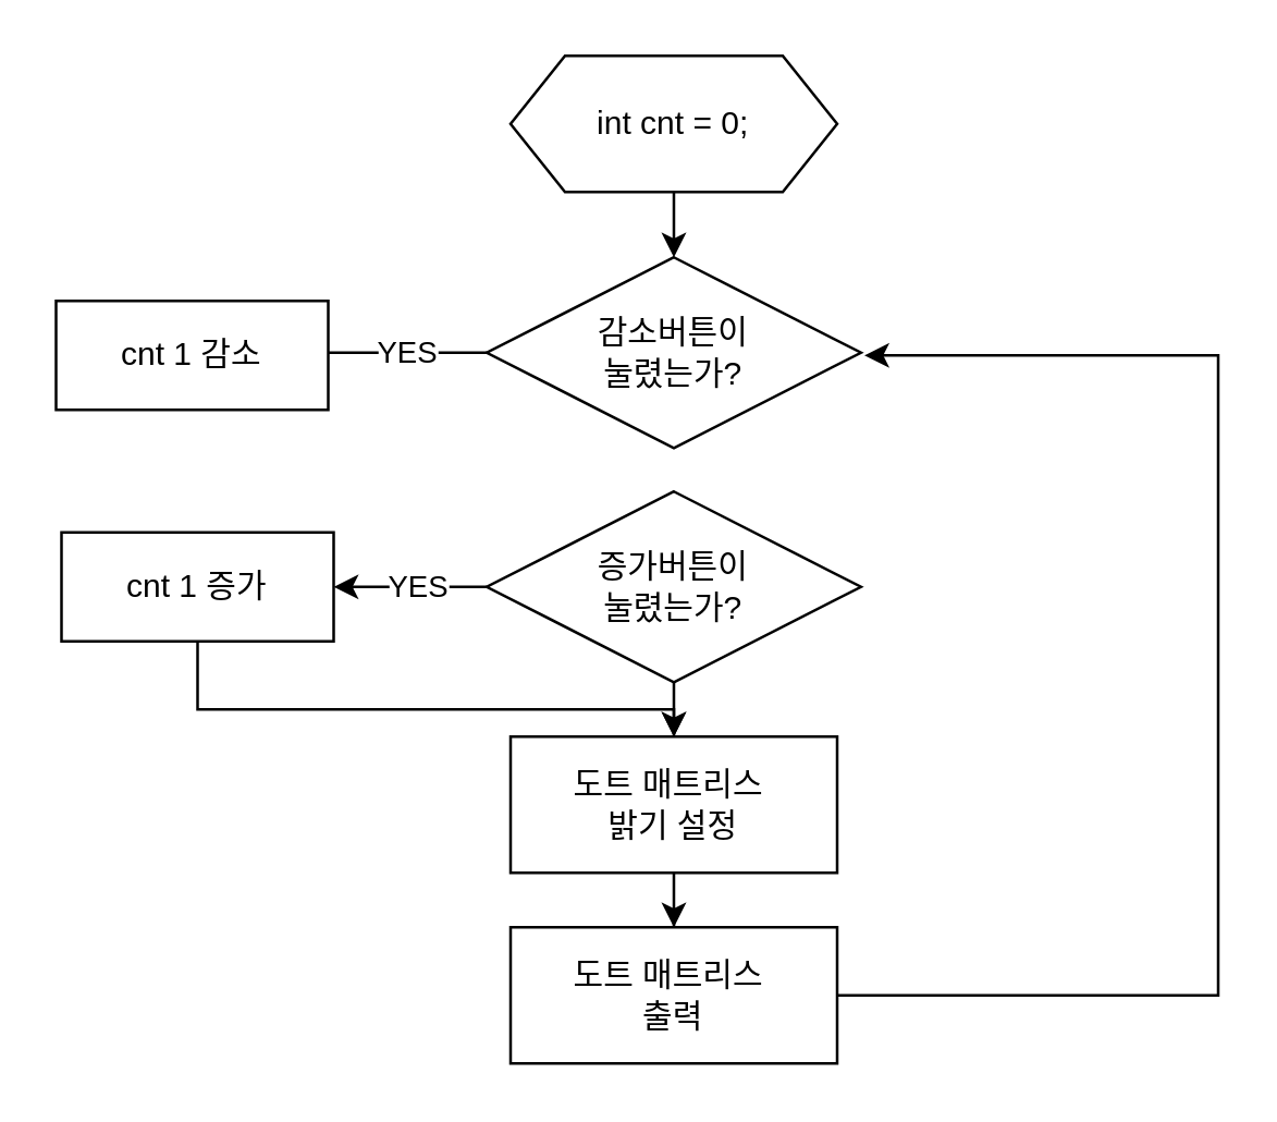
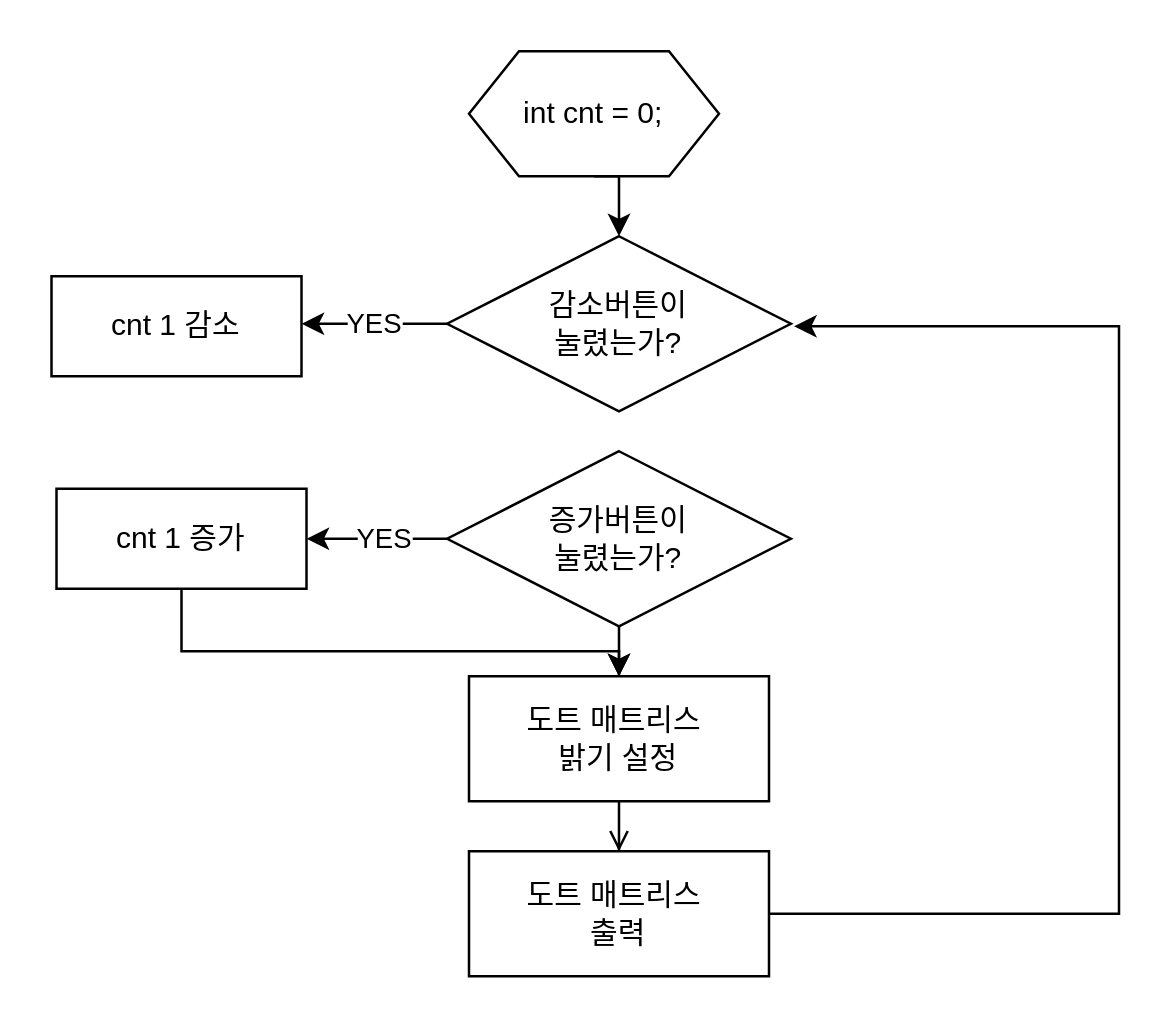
  <mxCell id="0" />
  <mxCell id="1" parent="0" />
  <mxCell id="2" style="edgeStyle=orthogonalEdgeStyle;rounded=0;orthogonalLoop=1;jettySize=auto;html=1;exitX=0.5;exitY=1;exitDx=0;exitDy=0;entryX=0.5;entryY=0;entryDx=0;entryDy=0;" edge="1" parent="1" source="3" target="5"><mxGeometry relative="1" as="geometry" /></mxCell>
- <mxCell id="3" value="int cnt = 0;" style="shape=hexagon;perimeter=hexagonPerimeter2;whiteSpace=wrap;html=1;fixedSize=1;fillColor=#FFFFFF;" vertex="1" parent="1"><mxGeometry x="187" y="20" width="120" height="50" as="geometry" /></mxCell>
- <mxCell id="4" value="YES" style="edgeStyle=orthogonalEdgeStyle;rounded=0;orthogonalLoop=1;jettySize=auto;html=1;exitX=0;exitY=0.5;exitDx=0;exitDy=0;endArrow=none;" edge="1" parent="1" source="5" target="10"><mxGeometry relative="1" as="geometry"><mxPoint x="147" y="135" as="targetPoint" /><Array as="points"><mxPoint x="137" y="129" /><mxPoint x="137" y="129" /></Array></mxGeometry></mxCell>
+ <mxCell id="3" value="int cnt = 0;" style="shape=hexagon;perimeter=hexagonPerimeter2;whiteSpace=wrap;html=1;fixedSize=1;fillColor=#FFFFFF;" vertex="1" parent="1"><mxGeometry x="187" y="20" width="100" height="50" as="geometry" /></mxCell>
+ <mxCell id="4" value="YES" style="edgeStyle=orthogonalEdgeStyle;rounded=0;orthogonalLoop=1;jettySize=auto;html=1;exitX=0;exitY=0.5;exitDx=0;exitDy=0;" edge="1" parent="1" source="5" target="10"><mxGeometry relative="1" as="geometry"><mxPoint x="147" y="135" as="targetPoint" /><Array as="points"><mxPoint x="137" y="129" /><mxPoint x="137" y="129" /></Array></mxGeometry></mxCell>
  <mxCell id="5" value="감소버튼이 &lt;br&gt;눌렸는가?" style="rhombus;whiteSpace=wrap;html=1;fillColor=#FFFFFF;" vertex="1" parent="1"><mxGeometry x="178.25" y="94" width="137.5" height="70" as="geometry" /></mxCell>
  <mxCell id="6" style="edgeStyle=orthogonalEdgeStyle;rounded=0;orthogonalLoop=1;jettySize=auto;html=1;entryX=1;entryY=0.5;entryDx=0;entryDy=0;" edge="1" parent="1"><mxGeometry relative="1" as="geometry"><mxPoint x="178.25" y="215" as="sourcePoint" /><mxPoint x="122" y="215" as="targetPoint" /></mxGeometry></mxCell>
  <mxCell id="7" value="YES" style="edgeLabel;html=1;align=center;verticalAlign=middle;resizable=0;points=[];" vertex="1" connectable="0" parent="6"><mxGeometry x="-0.067" y="-1" relative="1" as="geometry"><mxPoint as="offset" /></mxGeometry></mxCell>
  <mxCell id="8" style="edgeStyle=orthogonalEdgeStyle;rounded=0;orthogonalLoop=1;jettySize=auto;html=1;exitX=0.5;exitY=1;exitDx=0;exitDy=0;" edge="1" parent="1" source="9" target="14"><mxGeometry relative="1" as="geometry"><mxPoint x="247" y="270" as="targetPoint" /></mxGeometry></mxCell>
  <mxCell id="9" value="증가버튼이 &lt;br&gt;눌렸는가?" style="rhombus;whiteSpace=wrap;html=1;fillColor=#FFFFFF;" vertex="1" parent="1"><mxGeometry x="178.25" y="180" width="137.5" height="70" as="geometry" /></mxCell>
  <mxCell id="10" value="cnt 1 감소" style="rounded=0;whiteSpace=wrap;html=1;fillColor=#FFFFFF;" vertex="1" parent="1"><mxGeometry x="20" y="110" width="100" height="40" as="geometry" /></mxCell>
  <mxCell id="11" style="edgeStyle=orthogonalEdgeStyle;rounded=0;orthogonalLoop=1;jettySize=auto;html=1;" edge="1" parent="1" source="12" target="14"><mxGeometry relative="1" as="geometry"><Array as="points"><mxPoint x="72" y="260" /><mxPoint x="247" y="260" /></Array></mxGeometry></mxCell>
  <mxCell id="12" value="cnt 1 증가" style="rounded=0;whiteSpace=wrap;html=1;fillColor=#FFFFFF;" vertex="1" parent="1"><mxGeometry x="22" y="195" width="100" height="40" as="geometry" /></mxCell>
- <mxCell id="13" style="edgeStyle=orthogonalEdgeStyle;rounded=0;orthogonalLoop=1;jettySize=auto;html=1;entryX=0.5;entryY=0;entryDx=0;entryDy=0;" edge="1" parent="1" source="14" target="16"><mxGeometry relative="1" as="geometry" /></mxCell>
+ <mxCell id="13" style="edgeStyle=orthogonalEdgeStyle;rounded=0;orthogonalLoop=1;jettySize=auto;html=1;entryX=0.5;entryY=0;entryDx=0;entryDy=0;endArrow=open;" edge="1" parent="1" source="14" target="16"><mxGeometry relative="1" as="geometry" /></mxCell>
  <mxCell id="14" value="도트 매트리스&amp;nbsp;&lt;br&gt;밝기 설정" style="rounded=0;whiteSpace=wrap;html=1;fillColor=#FFFFFF;" vertex="1" parent="1"><mxGeometry x="187" y="270" width="120" height="50" as="geometry" /></mxCell>
  <mxCell id="15" style="edgeStyle=orthogonalEdgeStyle;rounded=0;orthogonalLoop=1;jettySize=auto;html=1;" edge="1" parent="1" source="16"><mxGeometry relative="1" as="geometry"><mxPoint x="317" y="130" as="targetPoint" /><Array as="points"><mxPoint x="447" y="365" /><mxPoint x="447" y="130" /></Array></mxGeometry></mxCell>
  <mxCell id="16" value="도트 매트리스&amp;nbsp;&lt;br&gt;출력" style="rounded=0;whiteSpace=wrap;html=1;fillColor=#FFFFFF;" vertex="1" parent="1"><mxGeometry x="187" y="340" width="120" height="50" as="geometry" /></mxCell>
